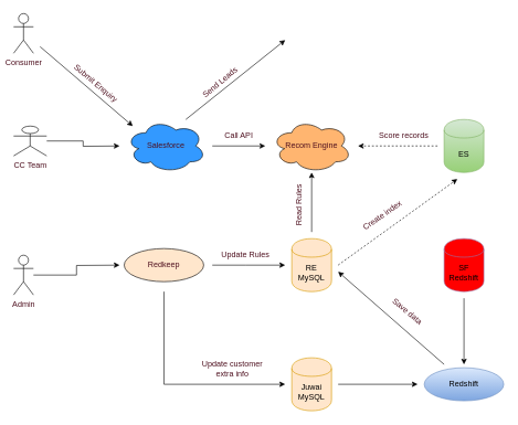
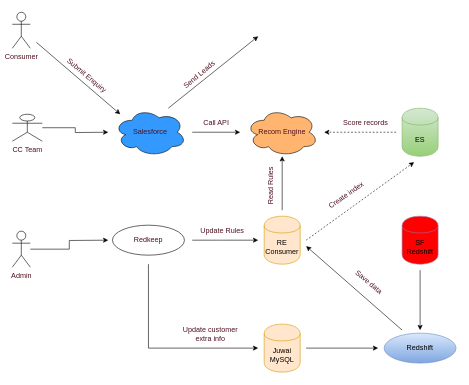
  <mxCell id="0" />
  <mxCell id="1" parent="0" />
  <mxCell id="2" style="edgeStyle=orthogonalEdgeStyle;rounded=0;orthogonalLoop=1;jettySize=auto;html=1;fontColor=#4D0F1E;" edge="1" parent="1"><mxGeometry relative="1" as="geometry"><mxPoint x="470" y="260" as="targetPoint" /><mxPoint x="470" y="350" as="sourcePoint" /></mxGeometry></mxCell>
- <mxCell id="3" value="RE&lt;br&gt;MySQL&lt;br&gt;" style="shape=cylinder;whiteSpace=wrap;html=1;boundedLbl=1;backgroundOutline=1;fillColor=#ffe6cc;strokeColor=#d79b00;" vertex="1" parent="1"><mxGeometry x="440" y="360" width="60" height="80" as="geometry" /></mxCell>
+ <mxCell id="3" value="RE&lt;br&gt;Consumer&lt;br&gt;" style="shape=cylinder;whiteSpace=wrap;html=1;boundedLbl=1;backgroundOutline=1;fillColor=#ffe6cc;strokeColor=#d79b00;" vertex="1" parent="1"><mxGeometry x="440" y="360" width="60" height="80" as="geometry" /></mxCell>
  <mxCell id="4" style="edgeStyle=orthogonalEdgeStyle;rounded=0;orthogonalLoop=1;jettySize=auto;html=1;fontColor=#4D0F1E;" edge="1" parent="1" source="5"><mxGeometry relative="1" as="geometry"><mxPoint x="180" y="400" as="targetPoint" /></mxGeometry></mxCell>
  <mxCell id="5" value="Admin&lt;br&gt;" style="shape=umlActor;verticalLabelPosition=bottom;labelBackgroundColor=#ffffff;verticalAlign=top;html=1;outlineConnect=0;fontColor=#4D0F1E;" vertex="1" parent="1"><mxGeometry x="20" y="385" width="30" height="60" as="geometry" /></mxCell>
  <mxCell id="6" style="edgeStyle=orthogonalEdgeStyle;rounded=0;orthogonalLoop=1;jettySize=auto;html=1;fontColor=#4D0F1E;" edge="1" parent="1"><mxGeometry relative="1" as="geometry"><mxPoint x="430" y="400" as="targetPoint" /><mxPoint x="320" y="400" as="sourcePoint" /><Array as="points"><mxPoint x="370" y="400" /><mxPoint x="370" y="400" /></Array></mxGeometry></mxCell>
  <mxCell id="7" style="edgeStyle=orthogonalEdgeStyle;rounded=0;orthogonalLoop=1;jettySize=auto;html=1;fontColor=#4D0F1E;" edge="1" parent="1"><mxGeometry relative="1" as="geometry"><mxPoint x="430" y="580" as="targetPoint" /><mxPoint x="247" y="440" as="sourcePoint" /><Array as="points"><mxPoint x="247" y="580" /></Array></mxGeometry></mxCell>
- <mxCell id="8" value="Redkeep" style="ellipse;whiteSpace=wrap;html=1;fontColor=#4D0F1E;fillColor=#ffe6cc;" vertex="1" parent="1"><mxGeometry x="187" y="375" width="120" height="50" as="geometry" /></mxCell>
+ <mxCell id="8" value="Redkeep" style="ellipse;whiteSpace=wrap;html=1;fontColor=#4D0F1E;" vertex="1" parent="1"><mxGeometry x="187" y="375" width="120" height="50" as="geometry" /></mxCell>
  <mxCell id="9" style="edgeStyle=orthogonalEdgeStyle;rounded=0;orthogonalLoop=1;jettySize=auto;html=1;fontColor=#4D0F1E;" edge="1" parent="1"><mxGeometry relative="1" as="geometry"><mxPoint x="400" y="220" as="targetPoint" /><mxPoint x="320" y="220" as="sourcePoint" /></mxGeometry></mxCell>
  <mxCell id="10" style="edgeStyle=orthogonalEdgeStyle;rounded=0;orthogonalLoop=1;jettySize=auto;html=1;fontColor=#4D0F1E;" edge="1" parent="1" source="11"><mxGeometry relative="1" as="geometry"><mxPoint x="180" y="220" as="targetPoint" /></mxGeometry></mxCell>
  <mxCell id="11" value="CC Team&lt;br&gt;" style="shape=umlActor;verticalLabelPosition=bottom;labelBackgroundColor=#ffffff;verticalAlign=top;html=1;outlineConnect=0;fontColor=#4D0F1E;" vertex="1" parent="1"><mxGeometry x="20" y="190" width="50" height="45" as="geometry" /></mxCell>
  <mxCell id="12" style="edgeStyle=orthogonalEdgeStyle;rounded=0;orthogonalLoop=1;jettySize=auto;html=1;fontColor=#4D0F1E;dashed=1;" edge="1" parent="1"><mxGeometry relative="1" as="geometry"><mxPoint x="540" y="220" as="targetPoint" /><mxPoint x="660" y="220" as="sourcePoint" /></mxGeometry></mxCell>
  <mxCell id="13" value="ES" style="shape=cylinder;whiteSpace=wrap;html=1;boundedLbl=1;backgroundOutline=1;fillColor=#d5e8d4;strokeColor=#82b366;gradientColor=#97d077;" vertex="1" parent="1"><mxGeometry x="670" y="180" width="60" height="80" as="geometry" /></mxCell>
  <mxCell id="14" value="Call API" style="text;html=1;resizable=0;points=[];autosize=1;align=left;verticalAlign=top;spacingTop=-4;fontColor=#4D0F1E;" vertex="1" parent="1"><mxGeometry x="337" y="195" width="60" height="20" as="geometry" /></mxCell>
  <mxCell id="15" style="edgeStyle=orthogonalEdgeStyle;rounded=0;orthogonalLoop=1;jettySize=auto;html=1;fontColor=#4D0F1E;" edge="1" parent="1"><mxGeometry relative="1" as="geometry"><mxPoint x="510" y="580" as="sourcePoint" /><mxPoint x="630" y="580" as="targetPoint" /></mxGeometry></mxCell>
  <mxCell id="16" value="Juwai&lt;br&gt;MySQL&lt;br&gt;" style="shape=cylinder;whiteSpace=wrap;html=1;boundedLbl=1;backgroundOutline=1;fillColor=#ffe6cc;strokeColor=#d79b00;" vertex="1" parent="1"><mxGeometry x="440" y="540" width="60" height="80" as="geometry" /></mxCell>
  <mxCell id="17" value="Update Rules" style="text;html=1;resizable=0;points=[];autosize=1;align=left;verticalAlign=top;spacingTop=-4;fontColor=#4D0F1E;" vertex="1" parent="1"><mxGeometry x="332" y="375" width="90" height="20" as="geometry" /></mxCell>
  <mxCell id="18" value="Update customer&lt;br&gt;extra info" style="text;html=1;resizable=0;points=[];autosize=1;align=center;verticalAlign=top;spacingTop=-4;fontColor=#4D0F1E;rotation=0;" vertex="1" parent="1"><mxGeometry x="295" y="540" width="110" height="30" as="geometry" /></mxCell>
  <mxCell id="19" style="edgeStyle=orthogonalEdgeStyle;rounded=0;orthogonalLoop=1;jettySize=auto;html=1;fontColor=#4D0F1E;" edge="1" parent="1"><mxGeometry relative="1" as="geometry"><mxPoint x="700" y="450" as="sourcePoint" /><mxPoint x="700" y="550" as="targetPoint" /></mxGeometry></mxCell>
  <mxCell id="20" value="SF&lt;br&gt;Redshift&lt;br&gt;" style="shape=cylinder;whiteSpace=wrap;html=1;boundedLbl=1;backgroundOutline=1;fillColor=#FF0000;strokeColor=#9673a6;" vertex="1" parent="1"><mxGeometry x="670" y="360" width="60" height="80" as="geometry" /></mxCell>
  <mxCell id="21" value="Redshift" style="ellipse;whiteSpace=wrap;html=1;gradientColor=#7ea6e0;fillColor=#dae8fc;strokeColor=#6c8ebf;" vertex="1" parent="1"><mxGeometry x="640" y="555" width="120" height="50" as="geometry" /></mxCell>
  <mxCell id="22" value="Save data&lt;br&gt;" style="text;html=1;resizable=0;points=[];autosize=1;align=center;verticalAlign=top;spacingTop=-4;fontColor=#4D0F1E;rotation=40;" vertex="1" parent="1"><mxGeometry x="580" y="460" width="70" height="20" as="geometry" /></mxCell>
  <mxCell id="23" value="Consumer&lt;br&gt;" style="shape=umlActor;verticalLabelPosition=bottom;labelBackgroundColor=#ffffff;verticalAlign=top;html=1;outlineConnect=0;fontColor=#4D0F1E;" vertex="1" parent="1"><mxGeometry x="20" y="20" width="30" height="60" as="geometry" /></mxCell>
  <mxCell id="24" value="Submit Enquiry" style="text;html=1;resizable=0;points=[];autosize=1;align=left;verticalAlign=top;spacingTop=-4;fontColor=#4D0F1E;rotation=40;" vertex="1" parent="1"><mxGeometry x="100" y="120" width="100" height="20" as="geometry" /></mxCell>
  <mxCell id="25" value="" style="endArrow=classic;html=1;fontColor=#4D0F1E;" edge="1" parent="1"><mxGeometry width="50" height="50" relative="1" as="geometry"><mxPoint x="280" y="180" as="sourcePoint" /><mxPoint x="430" y="60" as="targetPoint" /></mxGeometry></mxCell>
  <mxCell id="26" value="Send Leads" style="text;html=1;resizable=0;points=[];autosize=1;align=left;verticalAlign=top;spacingTop=-4;fontColor=#4D0F1E;rotation=-40;" vertex="1" parent="1"><mxGeometry x="297" y="110" width="80" height="20" as="geometry" /></mxCell>
  <mxCell id="27" value="Read Rules" style="text;html=1;resizable=0;points=[];autosize=1;align=left;verticalAlign=top;spacingTop=-4;fontColor=#4D0F1E;rotation=-90;" vertex="1" parent="1"><mxGeometry x="410" y="292.5" width="80" height="20" as="geometry" /></mxCell>
  <mxCell id="28" value="Score records" style="text;html=1;resizable=0;points=[];autosize=1;align=left;verticalAlign=top;spacingTop=-4;fontColor=#4D0F1E;" vertex="1" parent="1"><mxGeometry x="570" y="195" width="90" height="20" as="geometry" /></mxCell>
  <mxCell id="29" value="Recom Engine" style="ellipse;shape=cloud;whiteSpace=wrap;html=1;fontColor=#4D0F1E;align=center;fillColor=#FFB570;" vertex="1" parent="1"><mxGeometry x="410" y="180" width="120" height="80" as="geometry" /></mxCell>
  <mxCell id="30" value="" style="endArrow=classic;html=1;fontColor=#4D0F1E;dashed=1;" edge="1" parent="1"><mxGeometry width="50" height="50" relative="1" as="geometry"><mxPoint x="510" y="400" as="sourcePoint" /><mxPoint x="690" y="270" as="targetPoint" /></mxGeometry></mxCell>
  <mxCell id="31" value="Create index" style="text;html=1;resizable=0;points=[];autosize=1;align=left;verticalAlign=top;spacingTop=-4;fontColor=#4D0F1E;rotation=-35;" vertex="1" parent="1"><mxGeometry x="540" y="312.5" width="80" height="20" as="geometry" /></mxCell>
  <mxCell id="32" value="" style="endArrow=classic;html=1;fontColor=#4D0F1E;" edge="1" parent="1"><mxGeometry width="50" height="50" relative="1" as="geometry"><mxPoint x="670" y="550" as="sourcePoint" /><mxPoint x="510" y="410" as="targetPoint" /></mxGeometry></mxCell>
  <mxCell id="33" value="" style="endArrow=classic;html=1;fontColor=#4D0F1E;" edge="1" parent="1"><mxGeometry width="50" height="50" relative="1" as="geometry"><mxPoint x="60" y="70" as="sourcePoint" /><mxPoint x="200" y="190" as="targetPoint" /></mxGeometry></mxCell>
  <mxCell id="34" value="Salesforce" style="ellipse;shape=cloud;whiteSpace=wrap;html=1;fontColor=#4D0F1E;align=center;fillColor=#3399FF;" vertex="1" parent="1"><mxGeometry x="190" y="180" width="120" height="80" as="geometry" /></mxCell>
